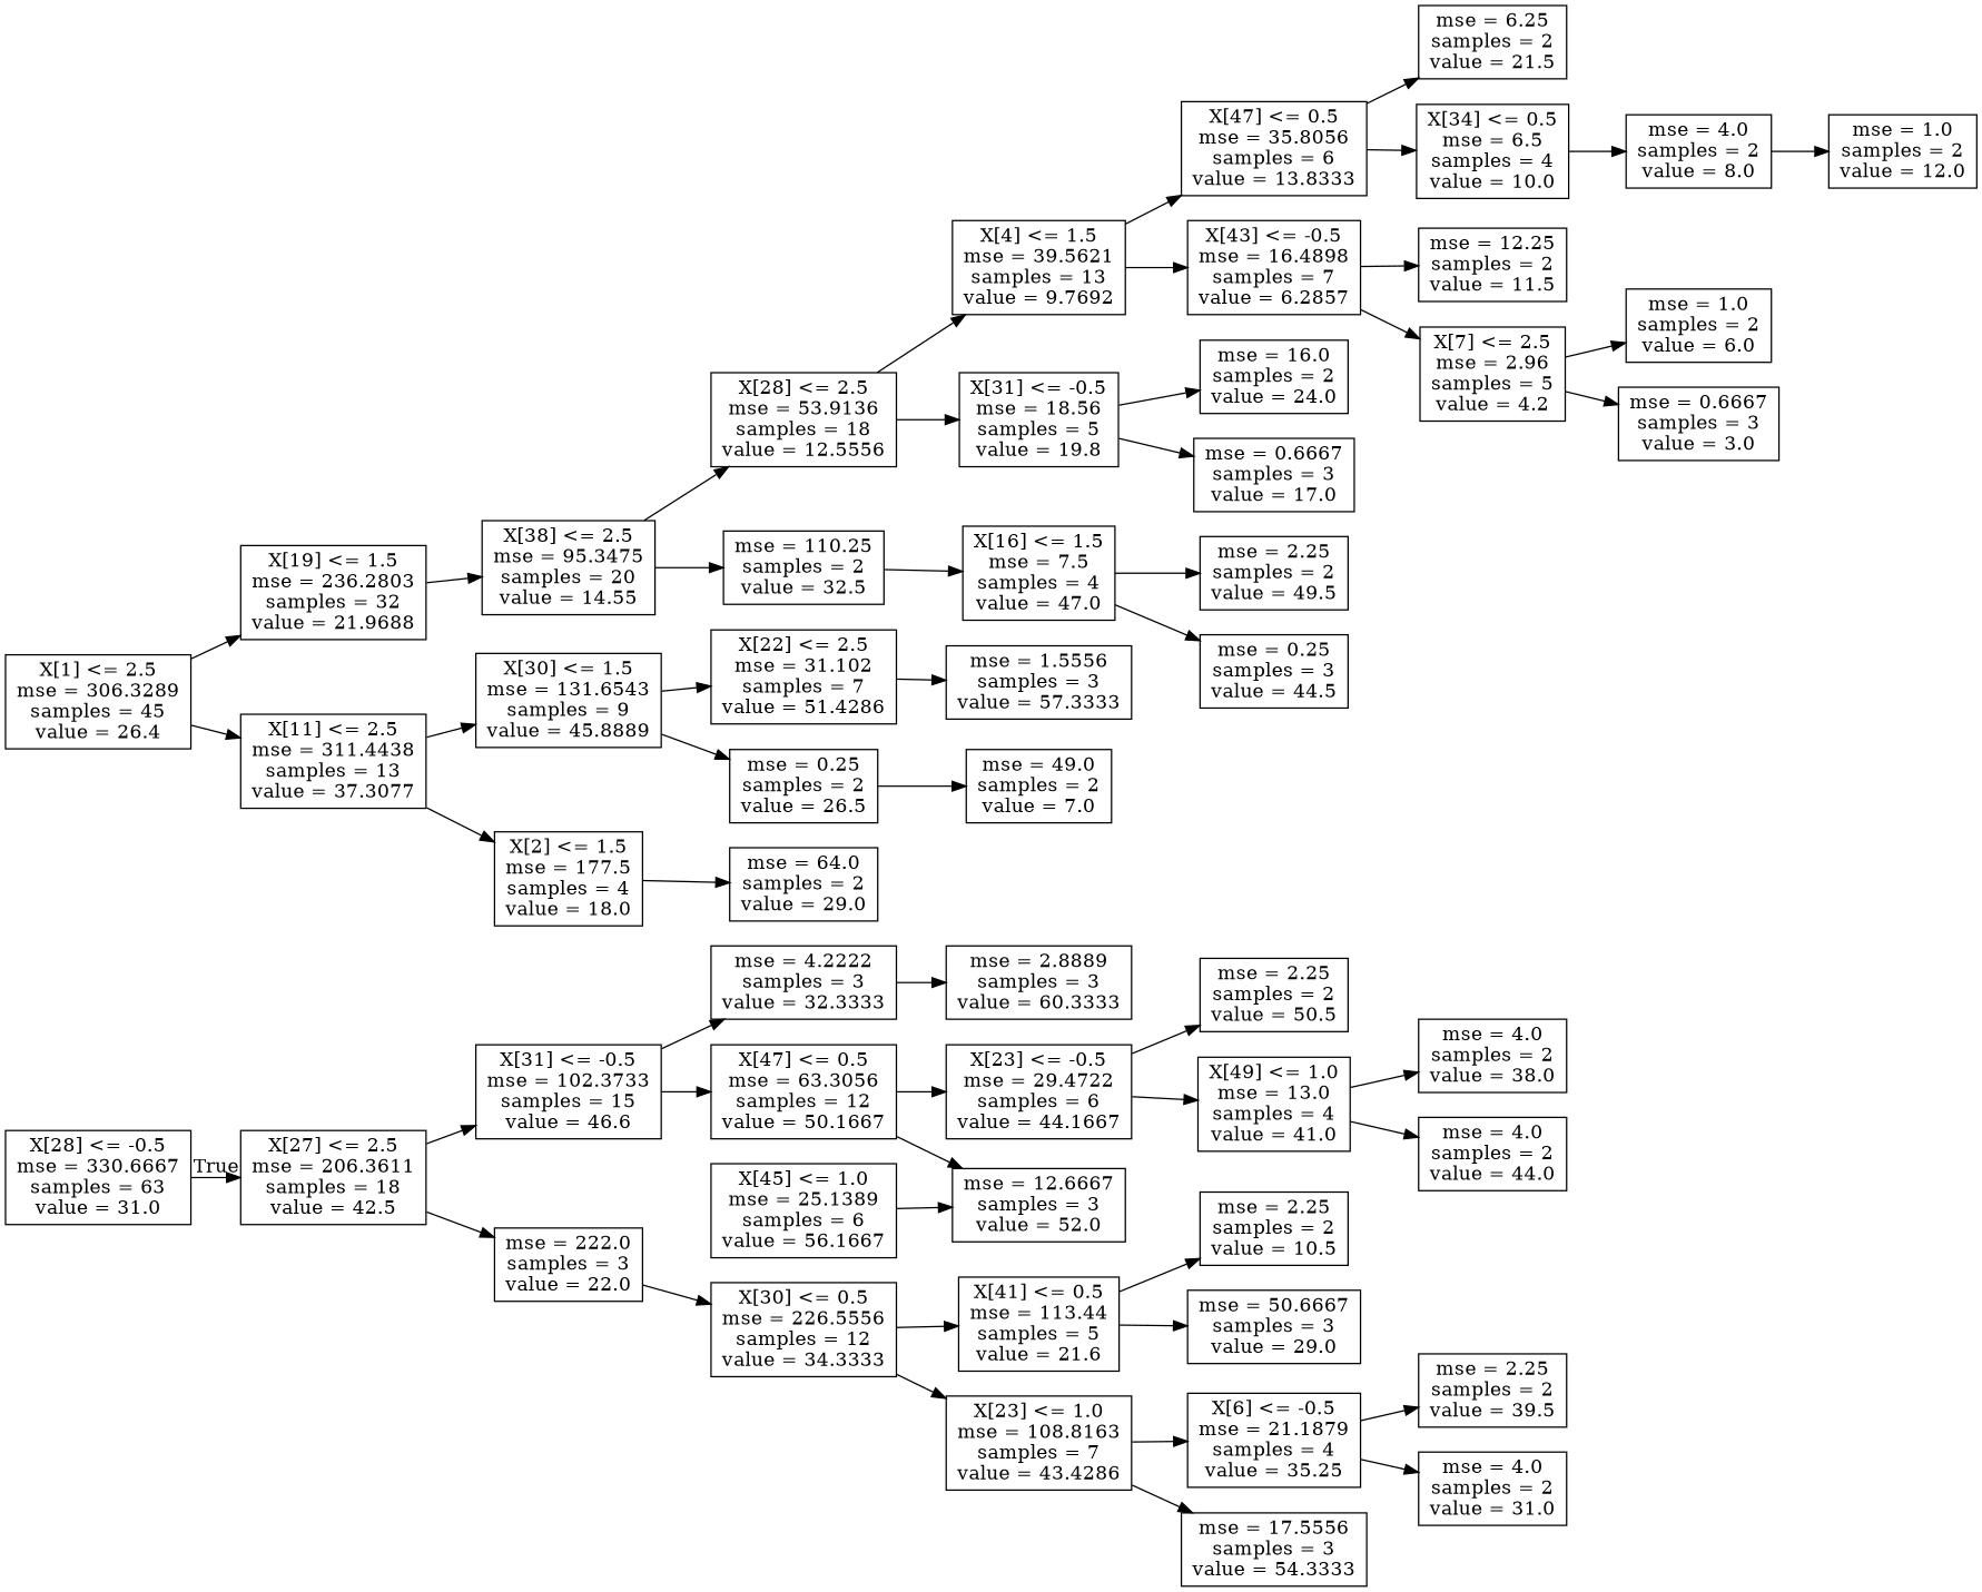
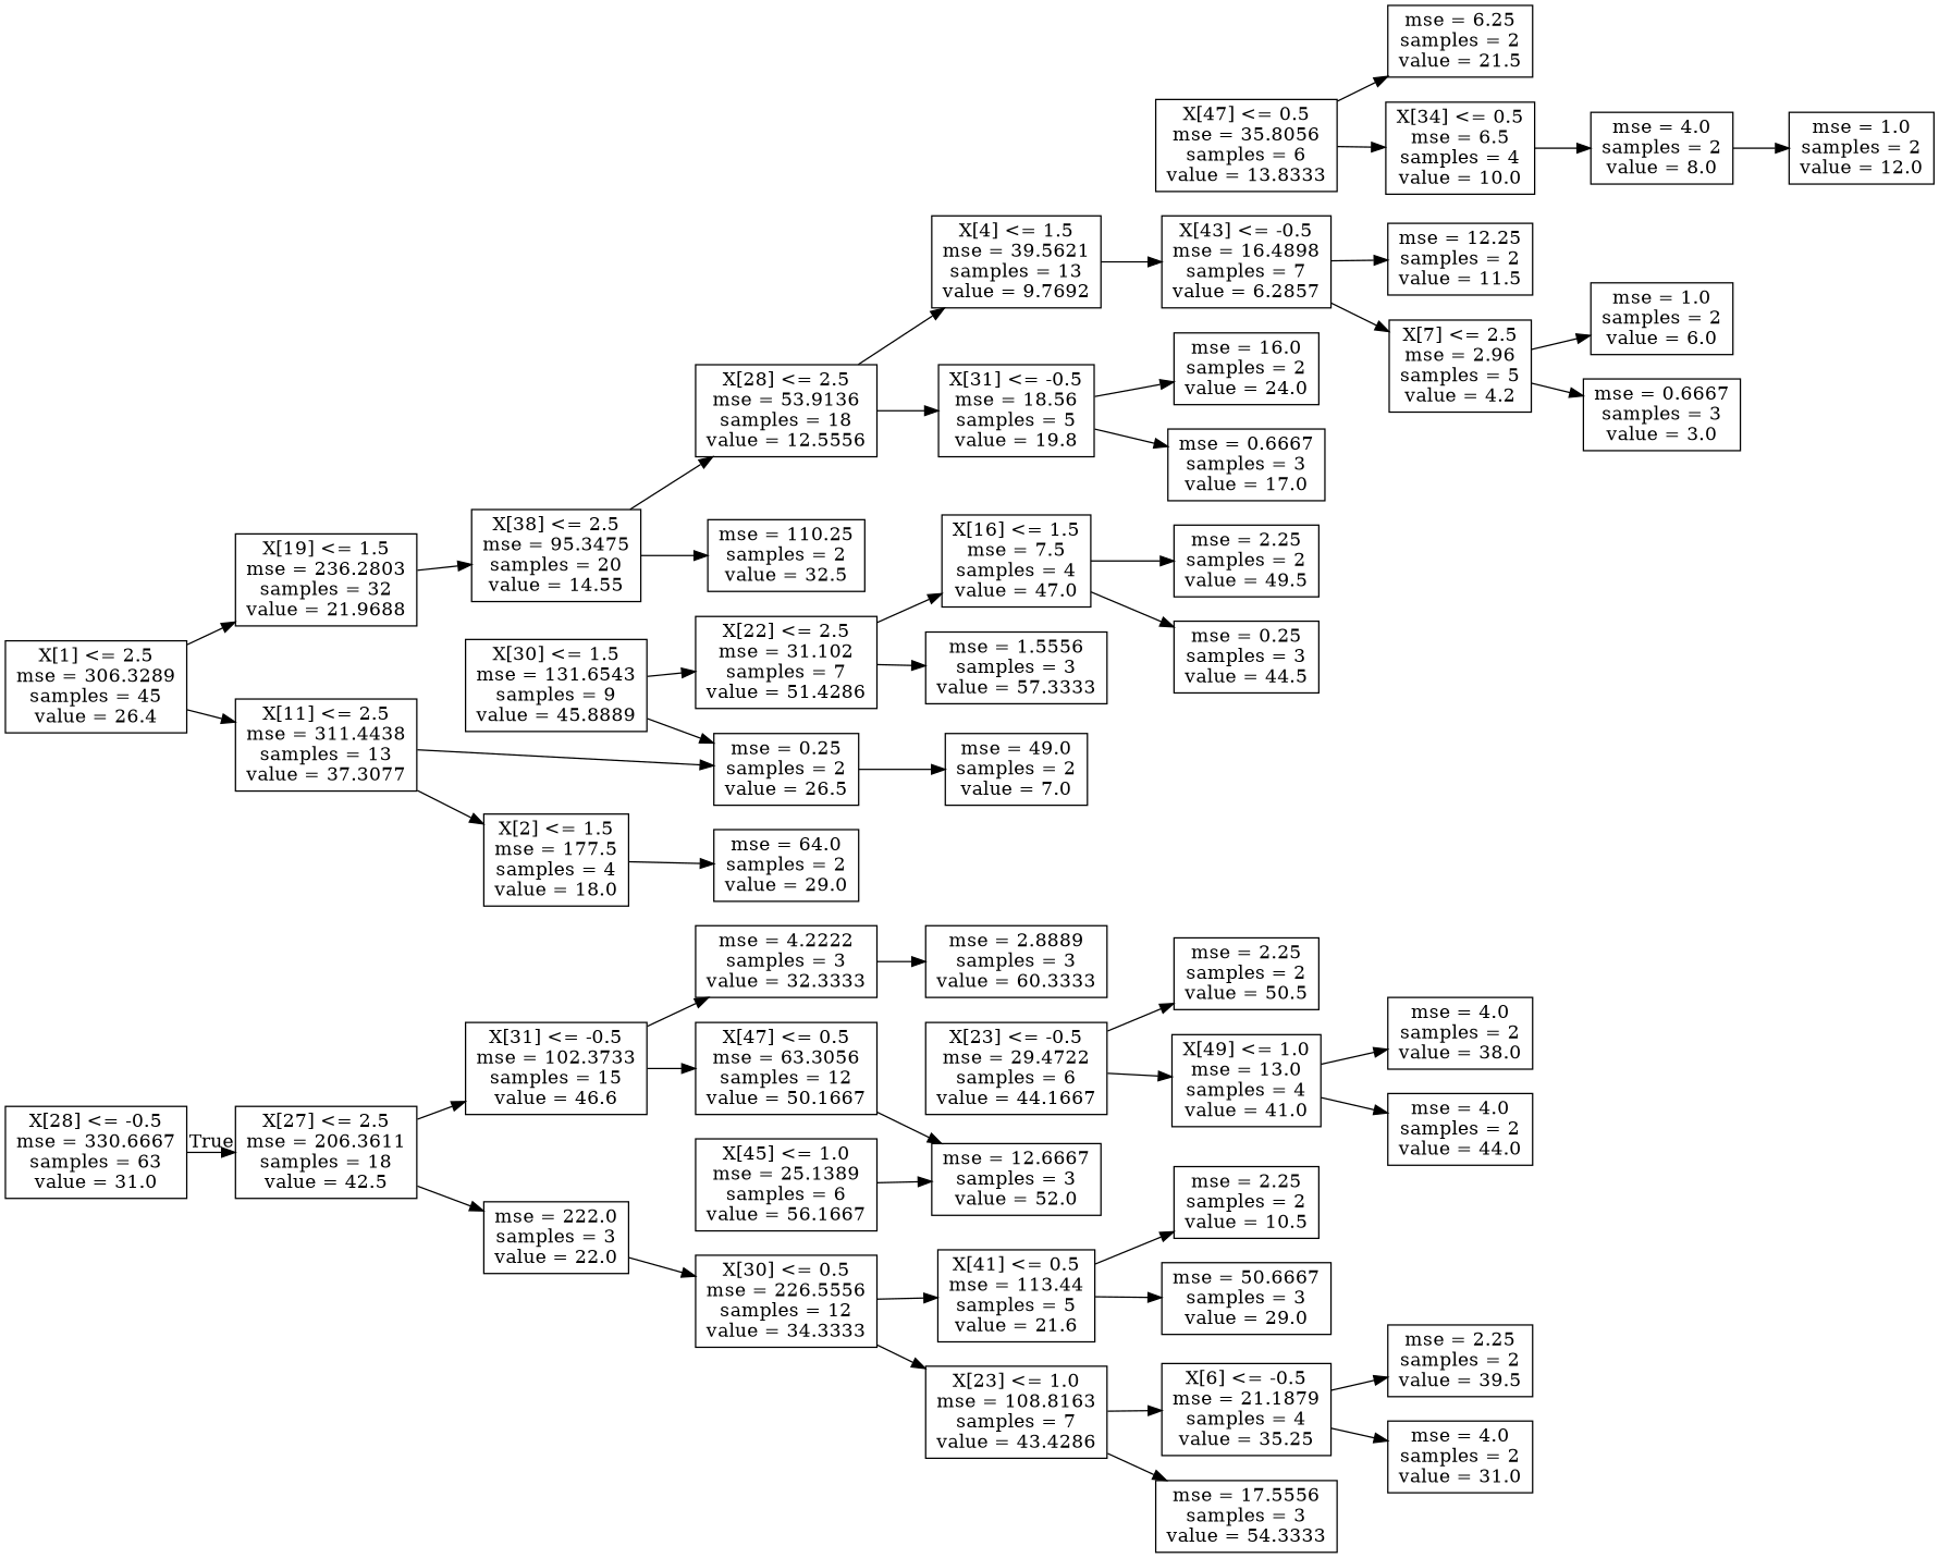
  digraph {
    rankdir=LR
    node [shape=box]
    n1 [label="X[28] <= -0.5\nmse = 330.6667\nsamples = 63\nvalue = 31.0"]
    n2 [label="X[27] <= 2.5\nmse = 206.3611\nsamples = 18\nvalue = 42.5"]
    n3 [label="X[31] <= -0.5\nmse = 102.3733\nsamples = 15\nvalue = 46.6"]
    n4 [label="mse = 222.0\nsamples = 3\nvalue = 22.0"]
    n5 [label="X[1] <= 2.5\nmse = 306.3289\nsamples = 45\nvalue = 26.4"]
    n6 [label="X[19] <= 1.5\nmse = 236.2803\nsamples = 32\nvalue = 21.9688"]
    n7 [label="X[11] <= 2.5\nmse = 311.4438\nsamples = 13\nvalue = 37.3077"]
    n8 [label="mse = 4.2222\nsamples = 3\nvalue = 32.3333"]
    n9 [label="X[47] <= 0.5\nmse = 63.3056\nsamples = 12\nvalue = 50.1667"]
    n10 [label="X[30] <= 0.5\nmse = 226.5556\nsamples = 12\nvalue = 34.3333"]
    n11 [label="mse = 2.8889\nsamples = 3\nvalue = 60.3333"]
    n12 [label="X[23] <= -0.5\nmse = 29.4722\nsamples = 6\nvalue = 44.1667"]
    n13 [label="mse = 12.6667\nsamples = 3\nvalue = 52.0"]
    n14 [label="X[45] <= 1.0\nmse = 25.1389\nsamples = 6\nvalue = 56.1667"]
    n15 [label="mse = 2.25\nsamples = 2\nvalue = 50.5"]
    n16 [label="X[49] <= 1.0\nmse = 13.0\nsamples = 4\nvalue = 41.0"]
    n17 [label="mse = 4.0\nsamples = 2\nvalue = 38.0"]
    n18 [label="mse = 4.0\nsamples = 2\nvalue = 44.0"]
    n19 [label="X[38] <= 2.5\nmse = 95.3475\nsamples = 20\nvalue = 14.55"]
    n20 [label="X[30] <= 1.5\nmse = 131.6543\nsamples = 9\nvalue = 45.8889"]
    n21 [label="X[2] <= 1.5\nmse = 177.5\nsamples = 4\nvalue = 18.0"]
    n22 [label="X[28] <= 2.5\nmse = 53.9136\nsamples = 18\nvalue = 12.5556"]
    n23 [label="mse = 110.25\nsamples = 2\nvalue = 32.5"]
    n24 [label="X[41] <= 0.5\nmse = 113.44\nsamples = 5\nvalue = 21.6"]
    n25 [label="X[23] <= 1.0\nmse = 108.8163\nsamples = 7\nvalue = 43.4286"]
    n26 [label="X[4] <= 1.5\nmse = 39.5621\nsamples = 13\nvalue = 9.7692"]
    n27 [label="X[31] <= -0.5\nmse = 18.56\nsamples = 5\nvalue = 19.8"]
    n28 [label="X[47] <= 0.5\nmse = 35.8056\nsamples = 6\nvalue = 13.8333"]
    n29 [label="X[43] <= -0.5\nmse = 16.4898\nsamples = 7\nvalue = 6.2857"]
    n30 [label="mse = 16.0\nsamples = 2\nvalue = 24.0"]
    n31 [label="mse = 0.6667\nsamples = 3\nvalue = 17.0"]
    n32 [label="mse = 6.25\nsamples = 2\nvalue = 21.5"]
    n33 [label="X[34] <= 0.5\nmse = 6.5\nsamples = 4\nvalue = 10.0"]
    n34 [label="mse = 12.25\nsamples = 2\nvalue = 11.5"]
    n35 [label="X[7] <= 2.5\nmse = 2.96\nsamples = 5\nvalue = 4.2"]
    n36 [label="mse = 4.0\nsamples = 2\nvalue = 8.0"]
    n37 [label="mse = 1.0\nsamples = 2\nvalue = 12.0"]
    n38 [label="mse = 1.0\nsamples = 2\nvalue = 6.0"]
    n39 [label="mse = 0.6667\nsamples = 3\nvalue = 3.0"]
    n40 [label="mse = 2.25\nsamples = 2\nvalue = 10.5"]
    n41 [label="mse = 50.6667\nsamples = 3\nvalue = 29.0"]
    n42 [label="X[6] <= -0.5\nmse = 21.1879\nsamples = 4\nvalue = 35.25"]
    n43 [label="mse = 17.5556\nsamples = 3\nvalue = 54.3333"]
    n44 [label="mse = 2.25\nsamples = 2\nvalue = 39.5"]
    n45 [label="mse = 4.0\nsamples = 2\nvalue = 31.0"]
    n46 [label="X[22] <= 2.5\nmse = 31.102\nsamples = 7\nvalue = 51.4286"]
    n47 [label="mse = 0.25\nsamples = 2\nvalue = 26.5"]
    n48 [label="mse = 64.0\nsamples = 2\nvalue = 29.0"]
    n49 [label="X[16] <= 1.5\nmse = 7.5\nsamples = 4\nvalue = 47.0"]
    n50 [label="mse = 1.5556\nsamples = 3\nvalue = 57.3333"]
    n51 [label="mse = 49.0\nsamples = 2\nvalue = 7.0"]
    n52 [label="mse = 2.25\nsamples = 2\nvalue = 49.5"]
    n53 [label="mse = 0.25\nsamples = 3\nvalue = 44.5"]
    n1 -> n2 [headlabel=True labelangle=45 labeldistance=2.5]
    n2 -> n3
    n2 -> n4
    n3 -> n8
    n3 -> n9
    n4 -> n10
    n5 -> n6
    n5 -> n7
    n6 -> n19
-   n7 -> n20
+   n7 -> n47
    n7 -> n21
    n8 -> n11
-   n9 -> n12
    n9 -> n13
    n10 -> n24
    n10 -> n25
    n12 -> n15
    n12 -> n16
    n14 -> n13
    n16 -> n17
    n16 -> n18
    n19 -> n22
    n19 -> n23
    n20 -> n46
    n20 -> n47
    n21 -> n48
    n22 -> n26
    n22 -> n27
    n24 -> n40
    n24 -> n41
    n25 -> n42
    n25 -> n43
-   n26 -> n28
    n26 -> n29
    n27 -> n30
    n27 -> n31
    n28 -> n32
    n28 -> n33
    n29 -> n34
    n29 -> n35
    n33 -> n36
    n35 -> n38
    n35 -> n39
    n36 -> n37
    n42 -> n44
    n42 -> n45
-   n23 -> n49
+   n46 -> n49
    n46 -> n50
    n47 -> n51
    n49 -> n52
    n49 -> n53
  }
